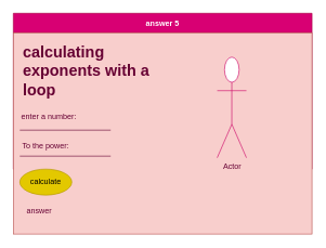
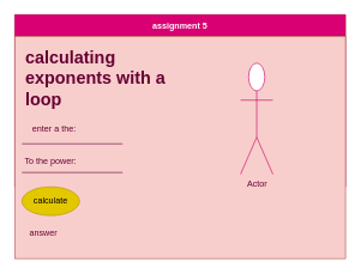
  <mxCell id="0" />
  <mxCell id="1" parent="0" />
- <mxCell id="2" value="answer 5" style="swimlane;fillColor=#d80073;fontColor=#ffffff;strokeColor=#A50040;startSize=30;" parent="1" vertex="1"><mxGeometry x="20" y="20" width="460" height="240" as="geometry" /></mxCell>
+ <mxCell id="2" value="assignment 5" style="swimlane;fillColor=#d80073;fontColor=#ffffff;strokeColor=#A50040;startSize=30;" parent="1" vertex="1"><mxGeometry x="20" y="20" width="460" height="240" as="geometry" /></mxCell>
  <mxCell id="3" value="" style="rounded=0;whiteSpace=wrap;html=1;fillColor=#f8cecc;strokeColor=#b85450;" vertex="1" parent="1"><mxGeometry x="20" y="50" width="460" height="310" as="geometry" /></mxCell>
  <mxCell id="4" value="&lt;h1&gt;calculating exponents with a loop&lt;/h1&gt;&lt;p&gt;&lt;br&gt;&lt;/p&gt;" style="text;html=1;strokeColor=none;fillColor=none;spacing=5;spacingTop=-20;whiteSpace=wrap;overflow=hidden;rounded=0;fontColor=#660033;" vertex="1" parent="1"><mxGeometry x="30" y="60" width="220" height="120" as="geometry" /></mxCell>
- <mxCell id="5" value="enter a number:" style="text;html=1;strokeColor=none;fillColor=none;align=center;verticalAlign=middle;whiteSpace=wrap;rounded=0;fontColor=#660033;" vertex="1" parent="1"><mxGeometry x="30" y="165" width="90" height="30" as="geometry" /></mxCell>
+ <mxCell id="5" value="enter a the:" style="text;html=1;strokeColor=none;fillColor=none;align=center;verticalAlign=middle;whiteSpace=wrap;rounded=0;fontColor=#660033;" vertex="1" parent="1"><mxGeometry x="30" y="165" width="90" height="30" as="geometry" /></mxCell>
  <mxCell id="6" value="" style="endArrow=none;html=1;fontColor=#660033;strokeColor=#660033;" edge="1" parent="1"><mxGeometry width="50" height="50" relative="1" as="geometry"><mxPoint x="30" y="200" as="sourcePoint" /><mxPoint x="170" y="200" as="targetPoint" /></mxGeometry></mxCell>
  <mxCell id="7" value="To the power:" style="text;html=1;strokeColor=none;fillColor=none;align=center;verticalAlign=middle;whiteSpace=wrap;rounded=0;fontColor=#660033;" vertex="1" parent="1"><mxGeometry x="30" y="210" width="80" height="30" as="geometry" /></mxCell>
  <mxCell id="8" value="" style="endArrow=none;html=1;fontColor=#660033;strokeColor=#660033;" edge="1" parent="1"><mxGeometry width="50" height="50" relative="1" as="geometry"><mxPoint x="30" y="240" as="sourcePoint" /><mxPoint x="170" y="240" as="targetPoint" /></mxGeometry></mxCell>
  <mxCell id="9" value="calculate" style="ellipse;whiteSpace=wrap;html=1;fontColor=#000000;fillColor=#e3c800;strokeColor=#B09500;" vertex="1" parent="1"><mxGeometry x="30" y="260" width="80" height="40" as="geometry" /></mxCell>
  <mxCell id="10" value="answer" style="text;html=1;strokeColor=none;fillColor=none;align=center;verticalAlign=middle;whiteSpace=wrap;rounded=0;fontColor=#660033;" vertex="1" parent="1"><mxGeometry x="30" y="310" width="60" height="30" as="geometry" /></mxCell>
  <mxCell id="11" value="Actor" style="shape=umlActor;verticalLabelPosition=bottom;verticalAlign=top;html=1;outlineConnect=0;fontColor=#660033;strokeColor=#CC0066;" vertex="1" parent="1"><mxGeometry x="334" y="87.5" width="45" height="155" as="geometry" /></mxCell>
